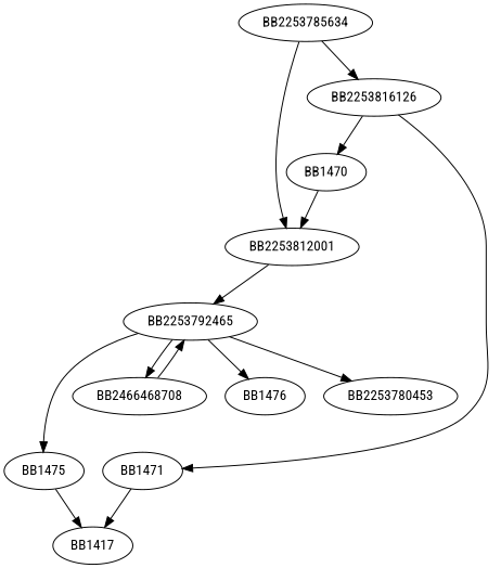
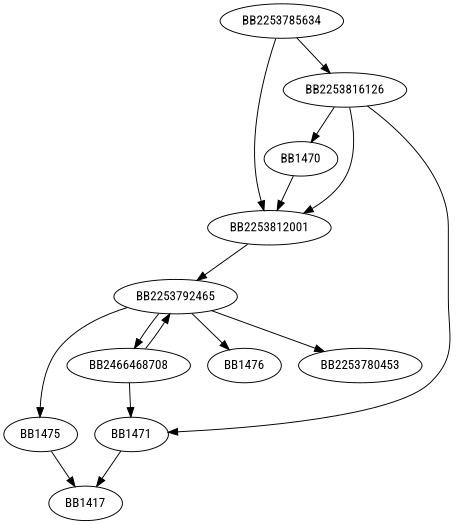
  digraph {
    fontname="Roboto Condensed"
    node [fontname="Roboto Condensed"]
    edge [fontname="Roboto Condensed"]
    BB2253785634
    BB2253812001
    BB2253816126
    BB2253792465
    BB1471
    BB1470
    n7 [label=BB1417]
    BB2253780453
    BB2466468708
    BB1475
    BB1476
    BB2253785634 -> BB2253812001
    BB2253785634 -> BB2253816126
    BB2253812001 -> BB2253792465
+   BB2253816126 -> BB2253812001
    BB2253816126 -> BB1471
    BB2253816126 -> BB1470
    BB2253792465 -> BB2253780453
    BB2253792465 -> BB2466468708
    BB2253792465 -> BB1475
    BB2253792465 -> BB1476
    BB1471 -> n7
    BB1470 -> BB2253812001
    BB2466468708 -> BB2253792465
+   BB2466468708 -> BB1471
    BB1475 -> n7
  }
